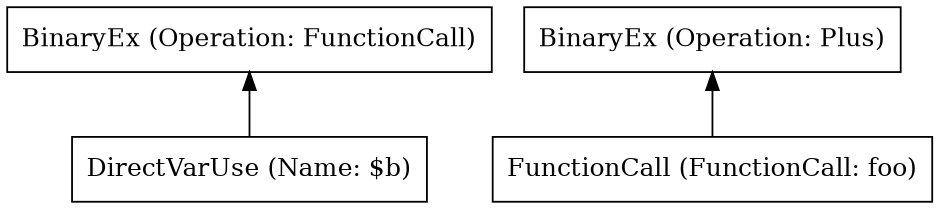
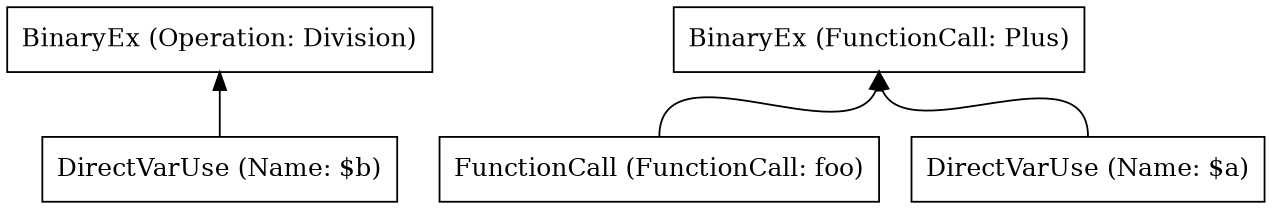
  digraph {
    rankdir=BT
    node [shape=box]
    edge [headport=s tailport=n]
-   n1 [label="BinaryEx (Operation: FunctionCall)"]
-   n2 [label="BinaryEx (Operation: Plus)"]
+   n1 [label="BinaryEx (Operation: Division)"]
+   n2 [label="BinaryEx (FunctionCall: Plus)"]
    n3 [label="FunctionCall (FunctionCall: foo)"]
+   n4 [label="DirectVarUse (Name: $a)"]
    n5 [label="DirectVarUse (Name: $b)"]
    n3 -> n2
+   n4 -> n2
    n5 -> n1
  }
